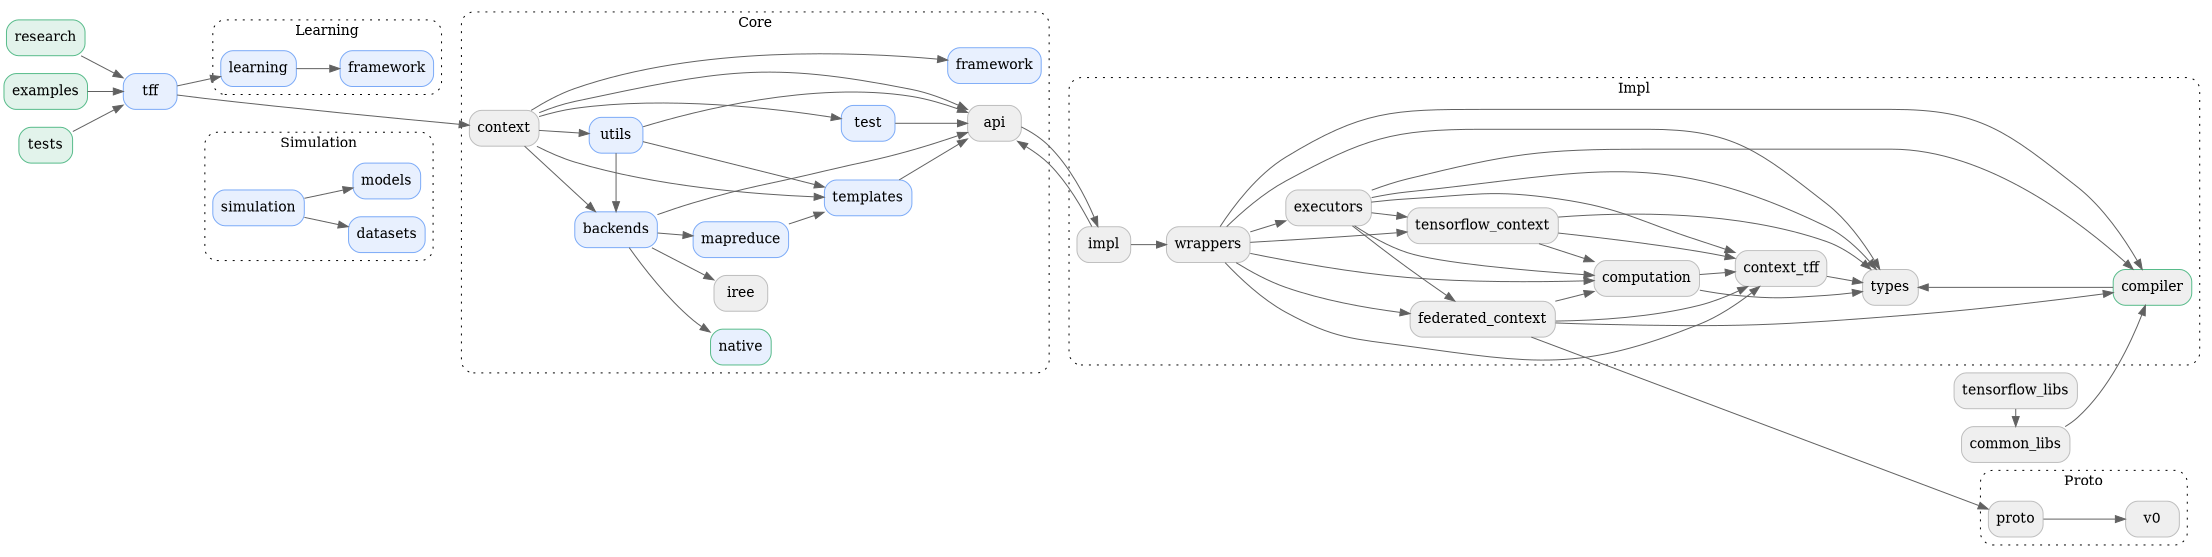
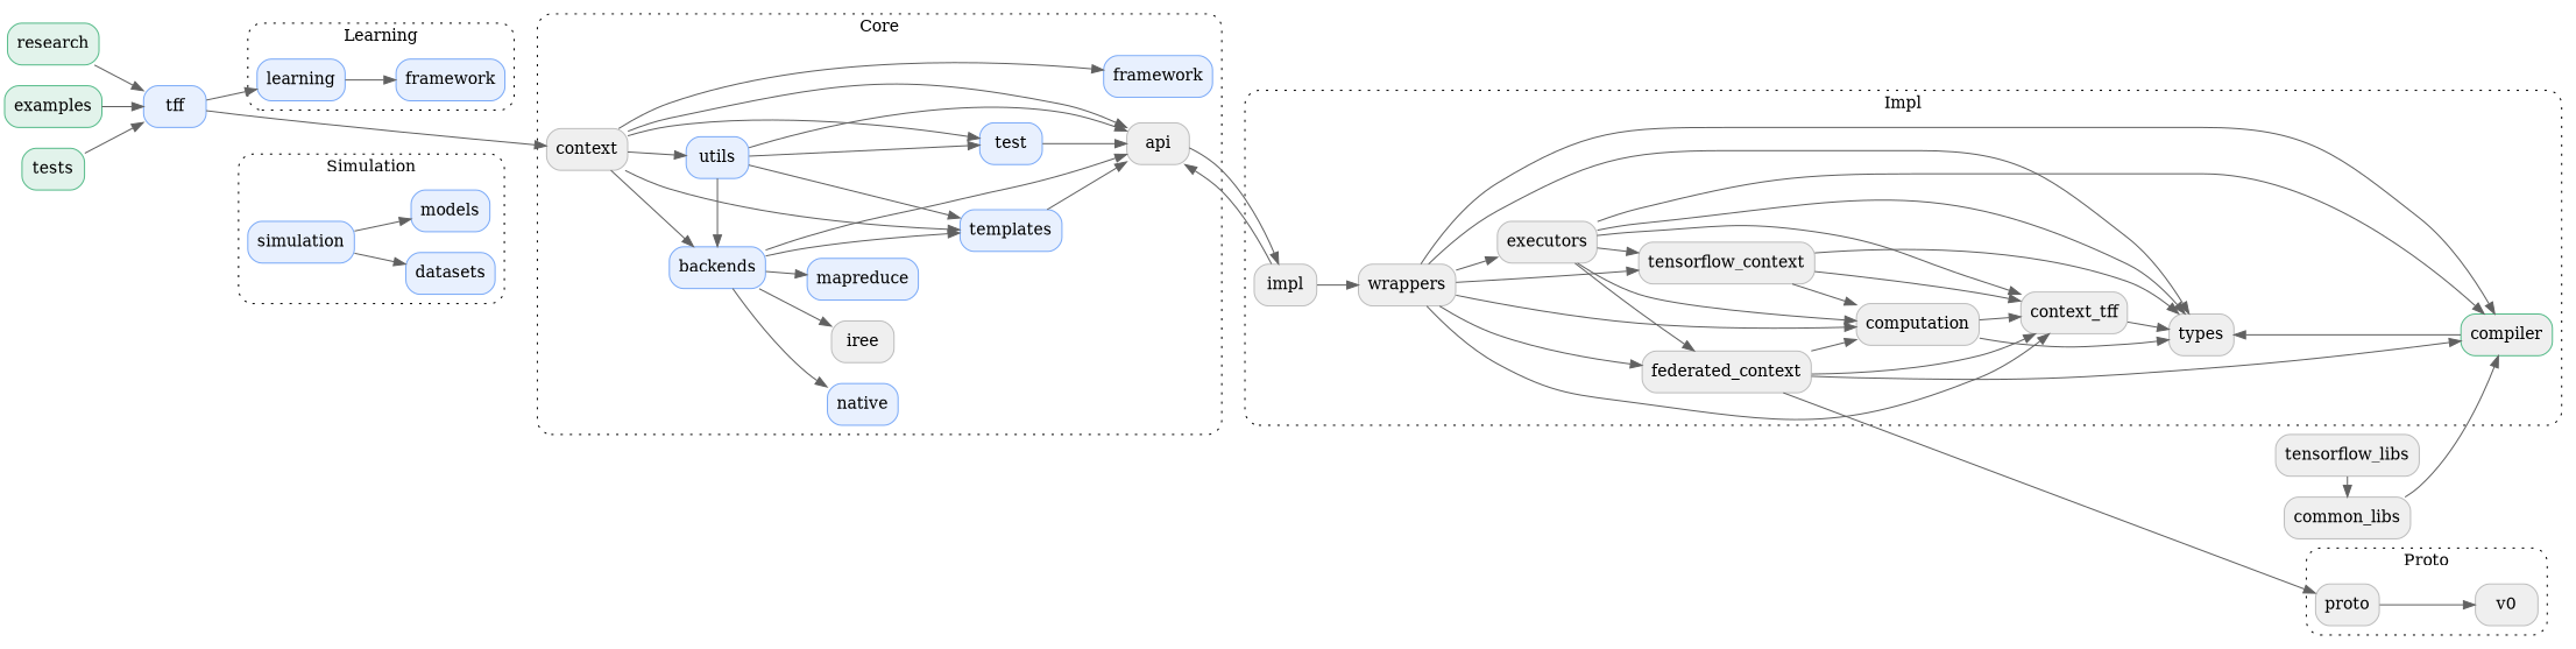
  digraph {
    newrank=true
    rankdir=LR
    style="dotted,rounded"
    node [color="#bdbdbd" fillcolor="#efefef" shape=box style="rounded,filled"]
    edge [color="#616161"]
    research [color="#57BB8A" fillcolor="#E2F3EB"]
    examples [color="#57BB8A" fillcolor="#E2F3EB"]
    tests [color="#57BB8A" fillcolor="#E2F3EB"]
    tff [color="#7BAAF7" fillcolor="#E8F0FE"]
    simulation [color="#7BAAF7" fillcolor="#E8F0FE"]
    learning [color="#7BAAF7" fillcolor="#E8F0FE"]
    n7 [color="#7BAAF7" fillcolor="#E8F0FE" label=datasets]
    n8 [color="#7BAAF7" fillcolor="#E8F0FE" label=models]
    n9 [color="#7BAAF7" fillcolor="#E8F0FE" label=framework]
    n10 [label=context]
    n11 [color="#7BAAF7" fillcolor="#E8F0FE" label=utils]
    n12 [color="#7BAAF7" fillcolor="#E8F0FE" label=backends]
    n13 [color="#7BAAF7" fillcolor="#E8F0FE" label=mapreduce]
-   n14 [color="#57BB8A" fillcolor="#E8F0FE" label=native]
+   n14 [color="#7BAAF7" fillcolor="#E8F0FE" label=native]
    n15 [label=iree]
    n16 [color="#7BAAF7" fillcolor="#E8F0FE" label=templates]
    n17 [color="#7BAAF7" fillcolor="#E8F0FE" label=test]
    n18 [label=api]
    n19 [color="#7BAAF7" fillcolor="#E8F0FE" label=framework]
    proto
    tensorflow_libs
    common_libs
    impl
    n24 [label=wrappers]
    n25 [label=executors]
    n26 [label=tensorflow_context]
    n27 [label=federated_context]
    n28 [label=computation]
    n29 [color="#57BB8A" label=compiler]
    n30 [label=context_tff]
    n31 [label=types]
    n32 [label=v0]
    subgraph sub_1 {
      rank=same
      research
      examples
      tests
    }
    subgraph sub_2 {
      rank=same
      tff
    }
    subgraph sub_3 {
      rank=same
      simulation
      learning
    }
    subgraph sub_4 {
      rank=same
      n7
      n8
      n9
    }
    subgraph sub_5 {
      rank=same
      n10
    }
    subgraph sub_6 {
      rank=same
      n11
      n12
    }
    subgraph sub_7 {
      rank=same
      n13
      n14
      n15
    }
    subgraph sub_8 {
      rank=same
      n16
    }
    subgraph sub_9 {
      rank=same
      n17
    }
    subgraph sub_10 {
      rank=same
      n18
      n19
    }
    subgraph sub_11 {
      rank=same
      proto
      tensorflow_libs
      common_libs
    }
    subgraph cluster_12 {
      label=Simulation
      simulation
      n7
      n8
    }
    subgraph cluster_13 {
      label=Learning
      learning
      n9
    }
    subgraph cluster_14 {
      label=Core
      n10
      n11
      n12
      n13
      n14
      n15
      n16
      n17
      n18
      n19
    }
    subgraph cluster_15 {
      label=Impl
      impl
      n24
      n25
      n26
      n27
      n28
      n29
      n30
      n31
    }
    subgraph cluster_16 {
      label=Proto
      proto
      n32
    }
    research -> tff
    examples -> tff
    tests -> tff
    tff -> learning
    tff -> n10
    simulation -> n7
    simulation -> n8
    learning -> n9
    n7 -> n10 [arrowhead=none style=invisible]
    n8 -> n10 [arrowhead=none style=invisible]
    n9 -> n10 [arrowhead=none style=invisible]
    n10 -> n11
    n10 -> n12
    n10 -> n16
    n10 -> n17
    n10 -> n18
    n10 -> n19
    n11 -> n12
    n11 -> n16
+   n11 -> n17
    n11 -> n18
    n11 -> impl [arrowhead=none style=invisible]
    n12 -> n13
    n12 -> n14
    n12 -> n15
    n12 -> n18
    n12 -> impl [arrowhead=none style=invisible]
-   n13 -> n16
+   n12 -> n16
    n13 -> impl [arrowhead=none style=invisible]
    n14 -> impl [arrowhead=none style=invisible]
    n15 -> impl [arrowhead=none style=invisible]
    n16 -> n18
    n16 -> impl [arrowhead=none style=invisible]
    n17 -> n18
    n17 -> impl [arrowhead=none style=invisible]
    n18 -> impl
    n19 -> impl [arrowhead=none style=invisible]
    proto -> n32
    tensorflow_libs -> common_libs
    common_libs -> n29
    impl -> n18
    impl -> n24
    n24 -> n25
    n24 -> n26
    n24 -> n27
    n24 -> n28
    n24 -> n29
    n24 -> n30
    n24 -> n31
    n25 -> n26
    n25 -> n27
    n25 -> n28
    n25 -> n29
    n25 -> n30
    n25 -> n31
    n26 -> n28
    n26 -> n30
    n26 -> n31
    n27 -> proto
    n27 -> n28
    n27 -> n29
    n27 -> n30
    n28 -> n30
    n28 -> n31
    n29 -> n31
    n30 -> n31
    n31 -> proto [arrowhead=none style=invisible]
    n31 -> tensorflow_libs [arrowhead=none style=invisible]
    n31 -> common_libs [arrowhead=none style=invisible]
  }
